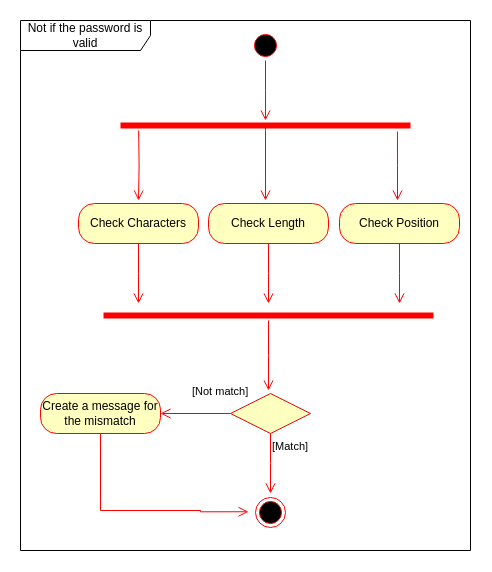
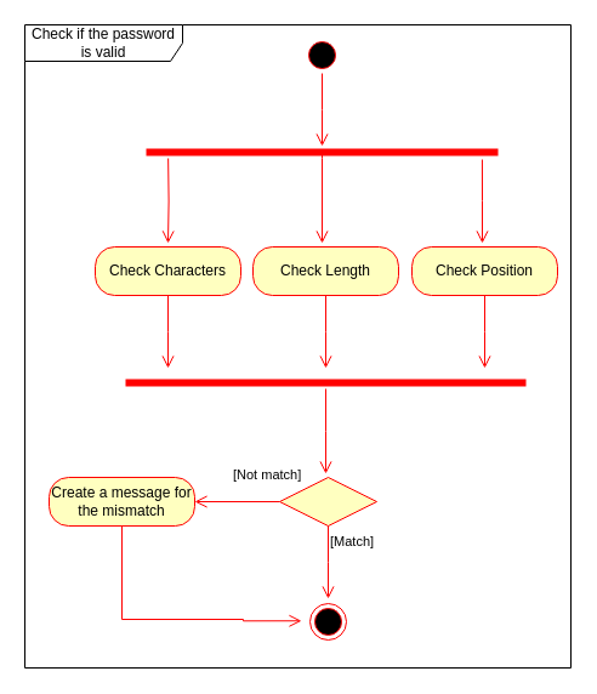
  <mxCell id="0" />
  <mxCell id="1" parent="0" />
  <mxCell id="2" value="" style="ellipse;html=1;shape=startState;fillColor=#000000;strokeColor=#ff0000;" vertex="1" parent="1"><mxGeometry x="250" y="30" width="30" height="30" as="geometry" /></mxCell>
  <mxCell id="3" value="" style="edgeStyle=orthogonalEdgeStyle;html=1;verticalAlign=bottom;endArrow=open;endSize=8;strokeColor=#ff0000;rounded=0;" edge="1" source="2" parent="1"><mxGeometry relative="1" as="geometry"><mxPoint x="265" y="120" as="targetPoint" /></mxGeometry></mxCell>
  <mxCell id="4" value="Check Characters" style="rounded=1;whiteSpace=wrap;html=1;arcSize=40;fontColor=#000000;fillColor=#ffffc0;strokeColor=#ff0000;" vertex="1" parent="1"><mxGeometry x="78" y="203" width="120" height="40" as="geometry" /></mxCell>
  <mxCell id="5" value="" style="edgeStyle=orthogonalEdgeStyle;html=1;verticalAlign=bottom;endArrow=open;endSize=8;strokeColor=#ff0000;rounded=0;" edge="1" source="4" parent="1"><mxGeometry relative="1" as="geometry"><mxPoint x="138" y="303" as="targetPoint" /></mxGeometry></mxCell>
  <mxCell id="6" value="Check Length" style="rounded=1;whiteSpace=wrap;html=1;arcSize=40;fontColor=#000000;fillColor=#ffffc0;strokeColor=#ff0000;" vertex="1" parent="1"><mxGeometry x="208" y="203" width="120" height="40" as="geometry" /></mxCell>
  <mxCell id="7" value="" style="edgeStyle=orthogonalEdgeStyle;html=1;verticalAlign=bottom;endArrow=open;endSize=8;strokeColor=#ff0000;rounded=0;" edge="1" source="6" parent="1"><mxGeometry relative="1" as="geometry"><mxPoint x="268" y="303" as="targetPoint" /></mxGeometry></mxCell>
  <mxCell id="8" value="Check Position" style="rounded=1;whiteSpace=wrap;html=1;arcSize=40;fontColor=#000000;fillColor=#ffffc0;strokeColor=#ff0000;" vertex="1" parent="1"><mxGeometry x="339" y="203" width="120" height="40" as="geometry" /></mxCell>
  <mxCell id="9" value="" style="edgeStyle=orthogonalEdgeStyle;html=1;verticalAlign=bottom;endArrow=open;endSize=8;strokeColor=#ff0000;rounded=0;" edge="1" source="8" parent="1"><mxGeometry relative="1" as="geometry"><mxPoint x="399" y="303" as="targetPoint" /></mxGeometry></mxCell>
  <mxCell id="10" value="" style="shape=line;html=1;strokeWidth=6;strokeColor=#ff0000;" vertex="1" parent="1"><mxGeometry x="120" y="120" width="290" height="10" as="geometry" /></mxCell>
  <mxCell id="11" value="" style="edgeStyle=orthogonalEdgeStyle;html=1;verticalAlign=bottom;endArrow=open;endSize=8;strokeColor=#ff0000;rounded=0;" edge="1" parent="1"><mxGeometry relative="1" as="geometry"><mxPoint x="265" y="200" as="targetPoint" /><mxPoint x="265" y="125" as="sourcePoint" /><Array as="points"><mxPoint x="265" y="130" /></Array></mxGeometry></mxCell>
  <mxCell id="12" value="" style="edgeStyle=orthogonalEdgeStyle;html=1;verticalAlign=bottom;endArrow=open;endSize=8;strokeColor=#ff0000;rounded=0;exitX=0.097;exitY=1;exitDx=0;exitDy=0;exitPerimeter=0;" edge="1" parent="1"><mxGeometry relative="1" as="geometry"><mxPoint x="138" y="200" as="targetPoint" /><mxPoint x="138.13" y="130" as="sourcePoint" /></mxGeometry></mxCell>
  <mxCell id="13" value="" style="edgeStyle=orthogonalEdgeStyle;html=1;verticalAlign=bottom;endArrow=open;endSize=8;strokeColor=#ff0000;rounded=0;exitX=0.955;exitY=1.1;exitDx=0;exitDy=0;exitPerimeter=0;" edge="1" parent="1" source="10"><mxGeometry relative="1" as="geometry"><mxPoint x="397" y="200" as="targetPoint" /></mxGeometry></mxCell>
  <mxCell id="14" value="" style="shape=line;html=1;strokeWidth=6;strokeColor=#ff0000;" vertex="1" parent="1"><mxGeometry x="103" y="310" width="330" height="10" as="geometry" /></mxCell>
  <mxCell id="15" value="" style="edgeStyle=orthogonalEdgeStyle;html=1;verticalAlign=bottom;endArrow=open;endSize=8;strokeColor=#ff0000;rounded=0;" edge="1" source="14" parent="1"><mxGeometry relative="1" as="geometry"><mxPoint x="268" y="390" as="targetPoint" /></mxGeometry></mxCell>
  <mxCell id="16" value="" style="rhombus;whiteSpace=wrap;html=1;fontColor=#000000;fillColor=#ffffc0;strokeColor=#ff0000;" vertex="1" parent="1"><mxGeometry x="230" y="393" width="80" height="40" as="geometry" /></mxCell>
  <mxCell id="17" value="[Not match]" style="edgeStyle=orthogonalEdgeStyle;html=1;align=left;verticalAlign=bottom;endArrow=open;endSize=8;strokeColor=#ff0000;rounded=0;" edge="1" source="16" parent="1"><mxGeometry x="0.154" y="-13" relative="1" as="geometry"><mxPoint x="160" y="413" as="targetPoint" /><mxPoint as="offset" /></mxGeometry></mxCell>
  <mxCell id="18" value="[Match]" style="edgeStyle=orthogonalEdgeStyle;html=1;align=left;verticalAlign=top;endArrow=open;endSize=8;strokeColor=#ff0000;rounded=0;" edge="1" source="16" parent="1"><mxGeometry x="-1" relative="1" as="geometry"><mxPoint x="270" y="493" as="targetPoint" /></mxGeometry></mxCell>
  <mxCell id="19" value="" style="ellipse;html=1;shape=endState;fillColor=#000000;strokeColor=#ff0000;" vertex="1" parent="1"><mxGeometry x="255" y="497" width="30" height="30" as="geometry" /></mxCell>
  <mxCell id="20" value="Create a message for the mismatch" style="rounded=1;whiteSpace=wrap;html=1;arcSize=40;fontColor=#000000;fillColor=#ffffc0;strokeColor=#ff0000;" vertex="1" parent="1"><mxGeometry x="40" y="393" width="120" height="40" as="geometry" /></mxCell>
  <mxCell id="21" value="" style="edgeStyle=orthogonalEdgeStyle;html=1;verticalAlign=bottom;endArrow=open;endSize=8;strokeColor=#ff0000;rounded=0;entryX=-0.233;entryY=0.475;entryDx=0;entryDy=0;entryPerimeter=0;exitX=0.5;exitY=1;exitDx=0;exitDy=0;" edge="1" source="20" parent="1" target="19"><mxGeometry relative="1" as="geometry"><mxPoint x="120" y="-50" as="targetPoint" /><mxPoint x="40" y="440" as="sourcePoint" /><Array as="points"><mxPoint x="100" y="510" /><mxPoint x="200" y="510" /><mxPoint x="200" y="511" /></Array></mxGeometry></mxCell>
- <mxCell id="22" value="Not if the password is valid" style="shape=umlFrame;whiteSpace=wrap;html=1;pointerEvents=0;width=130;height=30;" vertex="1" parent="1"><mxGeometry x="20" y="20" width="450" height="530" as="geometry" /></mxCell>
+ <mxCell id="22" value="Check if the password is valid" style="shape=umlFrame;whiteSpace=wrap;html=1;pointerEvents=0;width=130;height=30;" vertex="1" parent="1"><mxGeometry x="20" y="20" width="450" height="530" as="geometry" /></mxCell>
